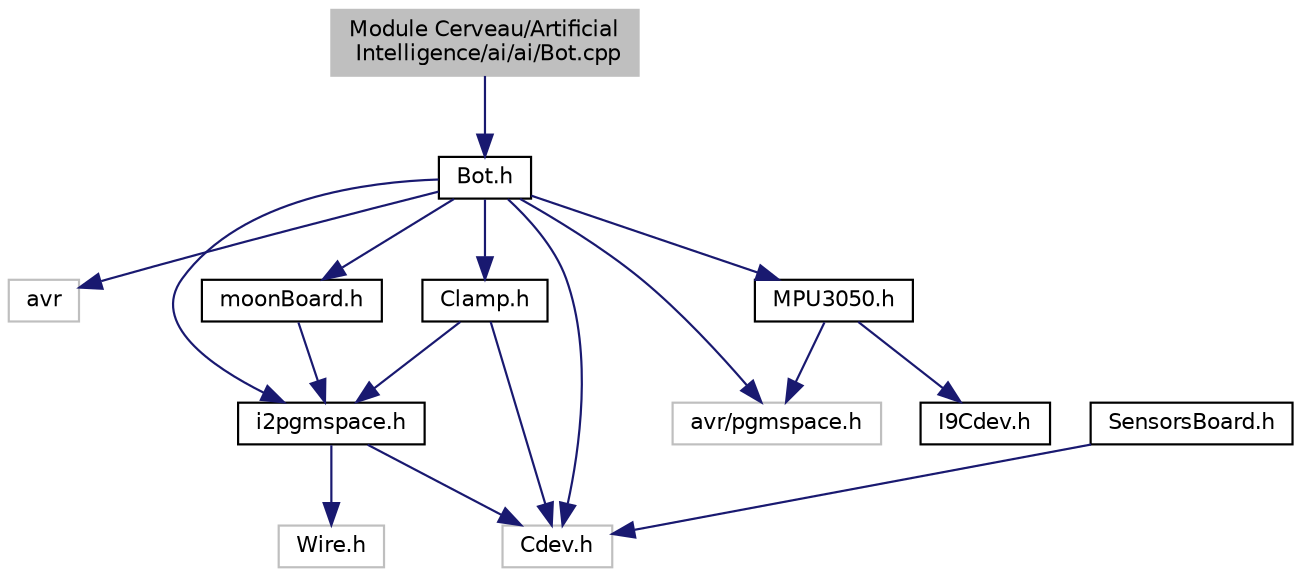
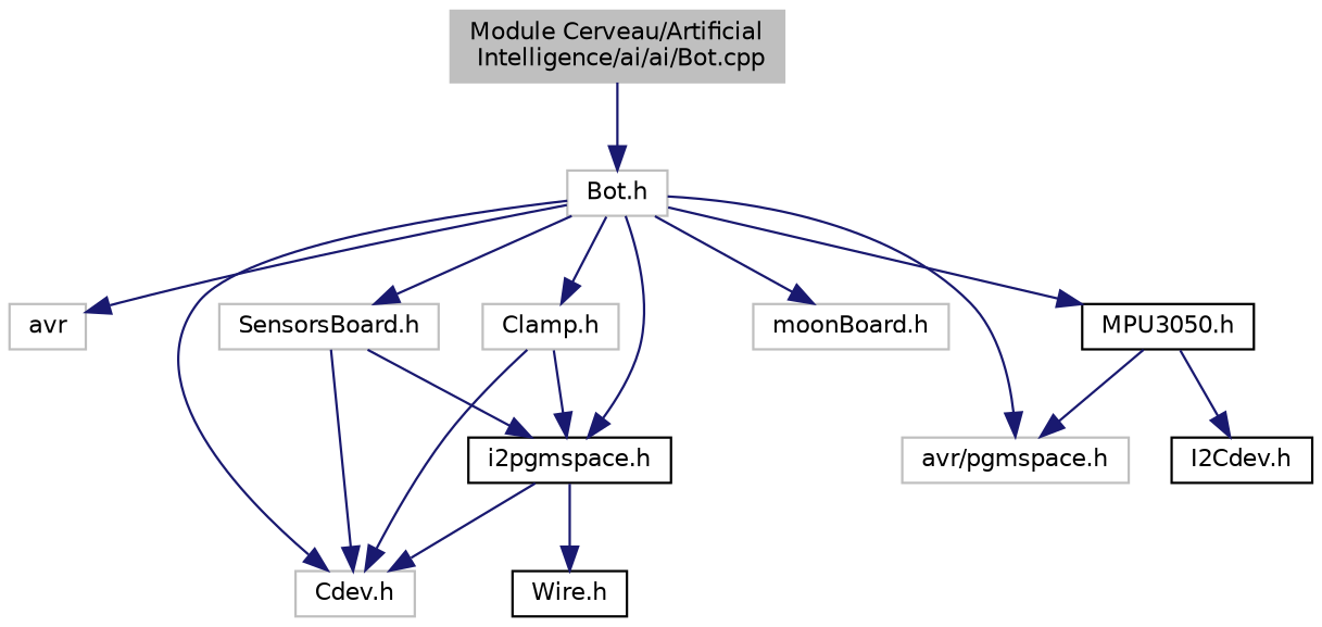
  digraph {
    node [color=black fillcolor=white fontname=Helvetica fontsize=10 shape=record style=filled]
    edge [color=midnightblue fontname=Helvetica fontsize=10 labelfontname=Helvetica labelfontsize=10 style=solid]
    n1 [color=grey75 fillcolor=grey75 fontcolor=black height=0.2 label="Module Cerveau/Artificial\l Intelligence/ai/ai/Bot.cpp" width=0.4]
-   n2 [height=0.2 label="Bot.h" width=0.4]
+   n2 [color=grey75 height=0.2 label="Bot.h" width=0.4]
    n3 [color=grey75 height=0.2 label=avr width=0.4]
    n4 [color=grey75 height=0.2 label="Cdev.h" width=0.4]
    n5 [height=0.2 label="i2pgmspace.h" width=0.4]
-   n6 [height=0.2 label="moonBoard.h" width=0.4]
-   n7 [height=0.2 label="Clamp.h" width=0.4]
-   n8 [height=0.2 label="SensorsBoard.h" width=0.4]
+   n6 [color=grey75 height=0.2 label="moonBoard.h" width=0.4]
+   n7 [color=grey75 height=0.2 label="Clamp.h" width=0.4]
+   n8 [color=grey75 height=0.2 label="SensorsBoard.h" width=0.4]
    n9 [height=0.2 label="MPU3050.h" width=0.4]
    n10 [color=grey75 height=0.2 label="avr/pgmspace.h" width=0.4]
-   n11 [color=grey75 height=0.2 label="Wire.h" width=0.4]
-   n12 [height=0.2 label="I9Cdev.h" width=0.4]
+   n11 [height=0.2 label="Wire.h" width=0.4]
+   n12 [height=0.2 label="I2Cdev.h" width=0.4]
    n1 -> n2
    n2 -> n3
    n2 -> n4
    n2 -> n5
    n2 -> n6
    n2 -> n7
+   n2 -> n8
    n2 -> n9
    n2 -> n10
    n5 -> n4
    n5 -> n11
    n7 -> n4
    n7 -> n5
    n8 -> n4
-   n6 -> n5
+   n8 -> n5
    n9 -> n10
    n9 -> n12
  }
